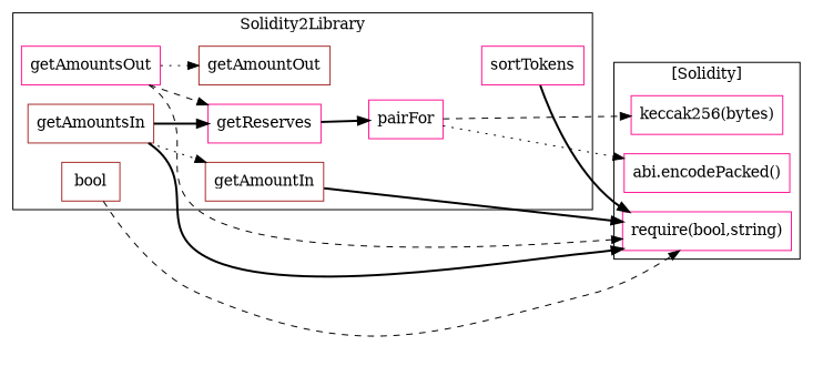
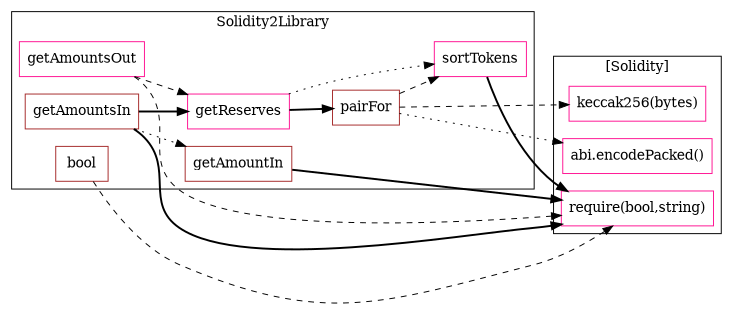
  strict digraph {
    rankdir=LR
    node [color=deeppink shape=box]
    edge [style=bold]
    n1 [color=brown label=getAmountIn]
    n2 [color=brown label=bool]
-   n3 [label=pairFor]
+   n3 [color=brown label=pairFor]
    n4 [label=sortTokens]
-   n5 [color=brown label=getAmountOut]
    n6 [label=getAmountsOut]
    n7 [label=getReserves]
    n8 [color=brown label=getAmountsIn]
    "require(bool,string)"
    "abi.encodePacked()"
    "keccak256(bytes)"
    subgraph cluster_1 {
      label=Solidity2Library
      n1
      n2
      n3
      n4
-     n5
      n6
      n7
      n8
    }
    subgraph cluster_2 {
      label="[Solidity]"
      "require(bool,string)"
      "abi.encodePacked()"
      "keccak256(bytes)"
    }
    n1 -> "require(bool,string)"
    n2 -> "require(bool,string)" [style=dashed]
+   n3 -> n4 [style=dashed]
    n3 -> "abi.encodePacked()" [style=dotted]
    n3 -> "keccak256(bytes)" [style=dashed]
    n4 -> "require(bool,string)"
-   n6 -> n5 [style=dotted]
    n6 -> n7 [style=dashed]
    n6 -> "require(bool,string)" [style=dashed]
    n7 -> n3
+   n7 -> n4 [style=dotted]
    n8 -> n1 [style=dotted]
    n8 -> n7
    n8 -> "require(bool,string)"
  }
